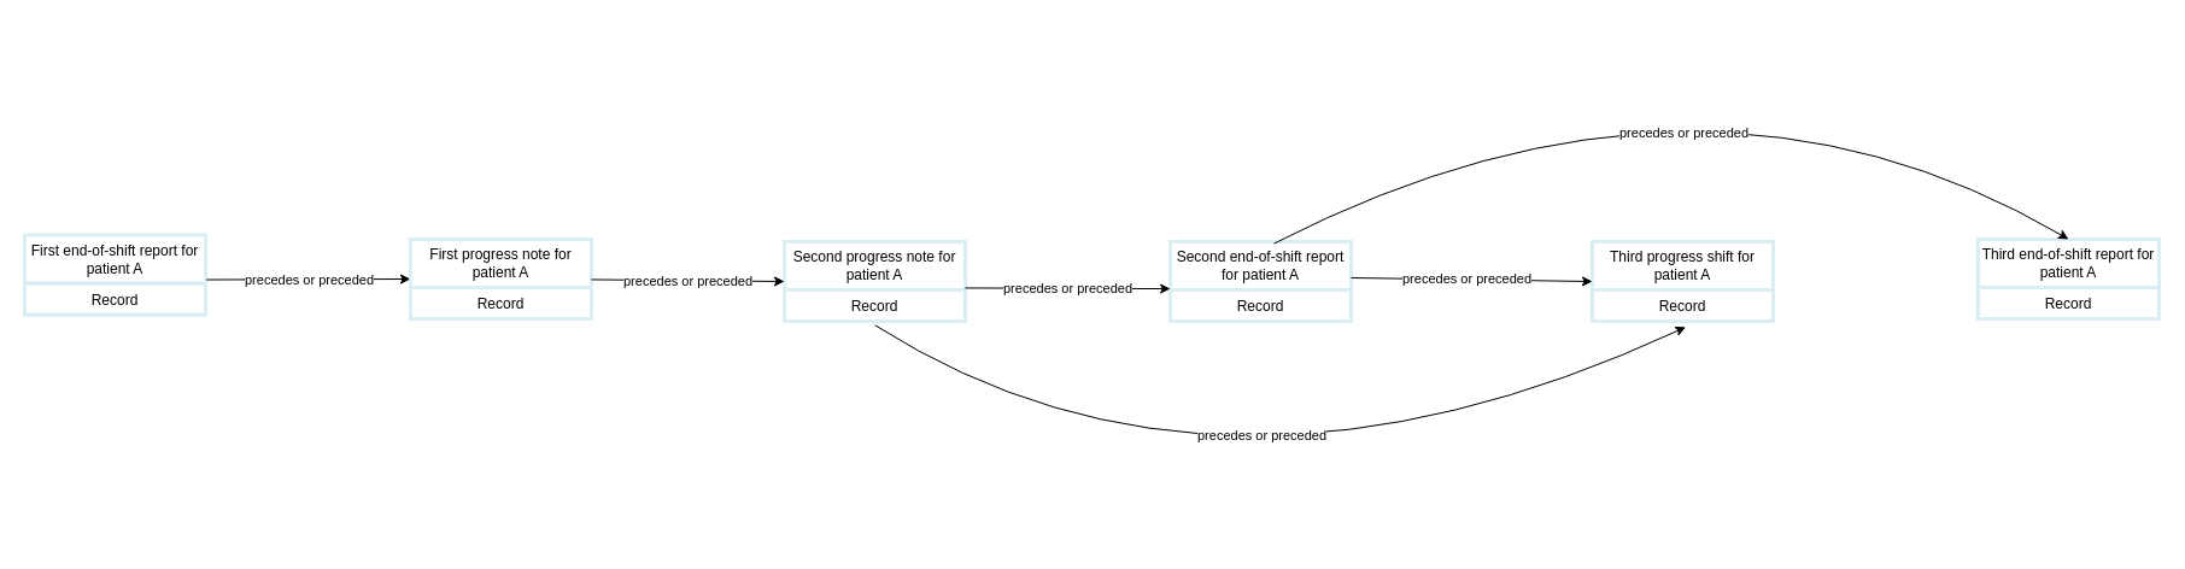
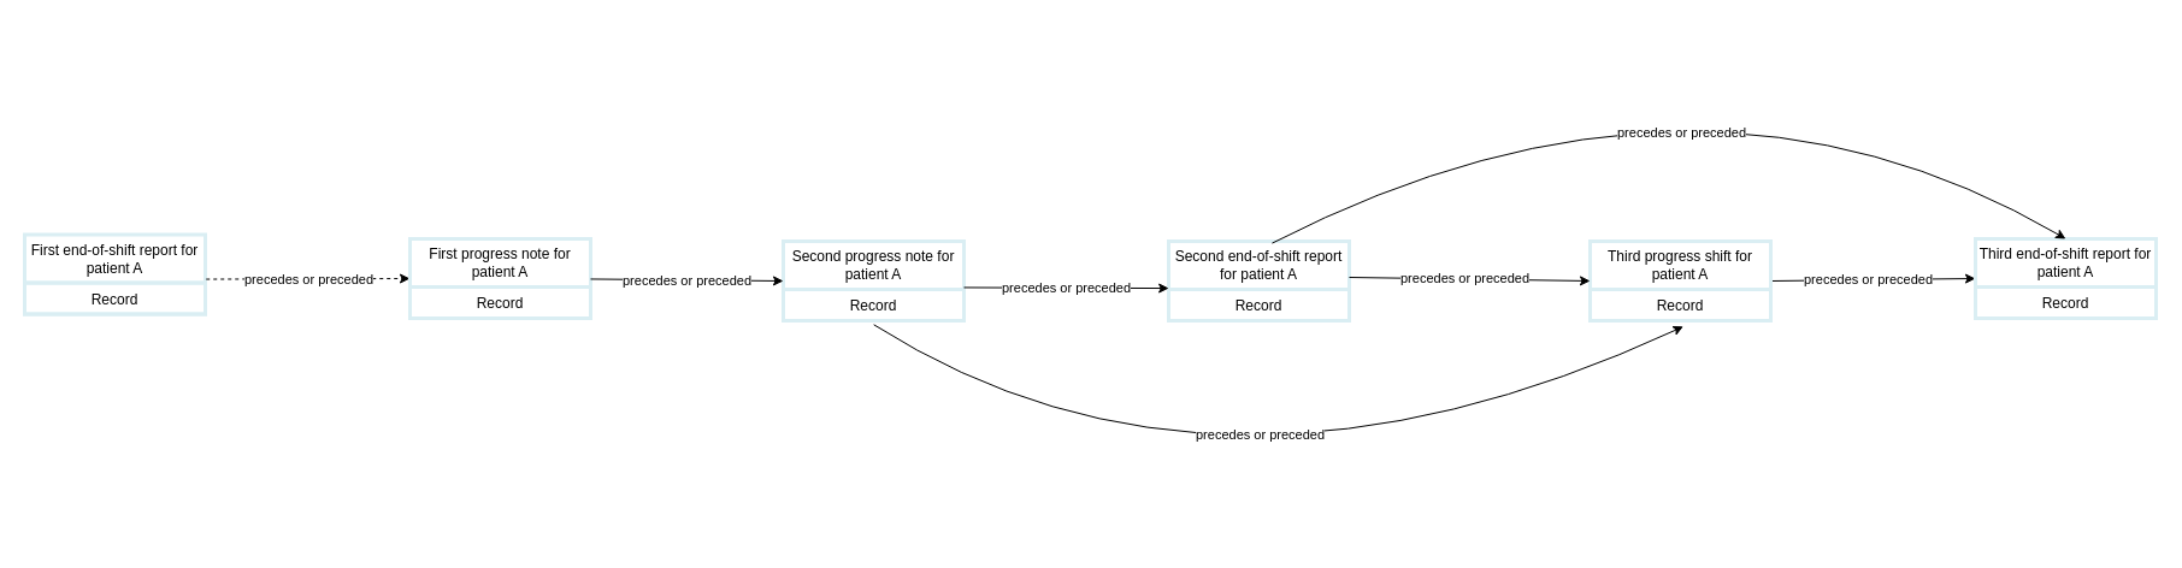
  <mxCell id="0" />
  <mxCell id="1" parent="0" />
  <mxCell id="2" value="First end-of-shift report for patient A" style="swimlane;fontStyle=0;childLayout=stackLayout;horizontal=1;startSize=40;strokeColor=#DAEEF3;strokeWidth=3;fillColor=none;horizontalStack=0;resizeParent=1;resizeParentMax=0;resizeLast=0;collapsible=1;marginBottom=0;whiteSpace=wrap;html=1;labelPadding=0;" parent="1" vertex="1"><mxGeometry x="20" y="194.58" width="150" height="66" as="geometry" /></mxCell>
  <mxCell id="3" value="Record" style="text;strokeColor=#DAEEF3;strokeWidth=3;fillColor=none;align=center;verticalAlign=top;spacingLeft=4;spacingRight=4;overflow=hidden;rotatable=0;points=[[0,0.5],[1,0.5]];portConstraint=eastwest;whiteSpace=wrap;html=1;" parent="2" vertex="1"><mxGeometry y="40" width="150" height="26" as="geometry" /></mxCell>
- <mxCell id="4" value="" style="endArrow=classic;html=1;rounded=0;entryX=0;entryY=0.5;entryDx=0;entryDy=0;exitX=1.005;exitY=0.56;exitDx=0;exitDy=0;exitPerimeter=0;" parent="1" source="2" target="12" edge="1"><mxGeometry relative="1" as="geometry"><mxPoint x="420" y="235.5" as="sourcePoint" /><mxPoint x="600" y="236" as="targetPoint" /></mxGeometry></mxCell>
+ <mxCell id="4" value="" style="endArrow=classic;html=1;rounded=0;entryX=0;entryY=0.5;entryDx=0;entryDy=0;exitX=1.005;exitY=0.56;exitDx=0;exitDy=0;exitPerimeter=0;dashed=1;" parent="1" source="2" target="12" edge="1"><mxGeometry relative="1" as="geometry"><mxPoint x="420" y="235.5" as="sourcePoint" /><mxPoint x="600" y="236" as="targetPoint" /></mxGeometry></mxCell>
  <mxCell id="5" value="precedes or preceded" style="edgeLabel;resizable=0;html=1;;align=center;verticalAlign=middle;" parent="4" connectable="0" vertex="1"><mxGeometry relative="1" as="geometry" /></mxCell>
+ <mxCell id="6" value="" style="endArrow=classic;html=1;rounded=0;entryX=0;entryY=0.5;entryDx=0;entryDy=0;exitX=1;exitY=0.5;exitDx=0;exitDy=0;entryPerimeter=0;" parent="1" source="20" target="10" edge="1"><mxGeometry relative="1" as="geometry"><mxPoint x="1030" y="237.5" as="sourcePoint" /><mxPoint x="1201.82" y="238.988" as="targetPoint" /></mxGeometry></mxCell>
+ <mxCell id="7" value="precedes or preceded" style="edgeLabel;resizable=0;html=1;;align=center;verticalAlign=middle;" parent="6" connectable="0" vertex="1"><mxGeometry relative="1" as="geometry"><mxPoint x="-4" y="-1" as="offset" /></mxGeometry></mxCell>
  <mxCell id="8" value="Second end-of-shift report for patient A" style="swimlane;fontStyle=0;childLayout=stackLayout;horizontal=1;startSize=40;strokeColor=#DAEEF3;strokeWidth=3;fillColor=none;horizontalStack=0;resizeParent=1;resizeParentMax=0;resizeLast=0;collapsible=1;marginBottom=0;whiteSpace=wrap;html=1;labelPadding=0;" parent="1" vertex="1"><mxGeometry x="970" y="200" width="150" height="66" as="geometry" /></mxCell>
  <mxCell id="9" value="Record" style="text;strokeColor=#DAEEF3;strokeWidth=3;fillColor=none;align=center;verticalAlign=top;spacingLeft=4;spacingRight=4;overflow=hidden;rotatable=0;points=[[0,0.5],[1,0.5]];portConstraint=eastwest;whiteSpace=wrap;html=1;" parent="8" vertex="1"><mxGeometry y="40" width="150" height="26" as="geometry" /></mxCell>
  <mxCell id="10" value="Third end-of-shift report for patient A" style="swimlane;fontStyle=0;childLayout=stackLayout;horizontal=1;startSize=40;strokeColor=#DAEEF3;strokeWidth=3;fillColor=none;horizontalStack=0;resizeParent=1;resizeParentMax=0;resizeLast=0;collapsible=1;marginBottom=0;whiteSpace=wrap;html=1;labelPadding=0;" parent="1" vertex="1"><mxGeometry x="1640" y="198" width="150" height="66" as="geometry" /></mxCell>
  <mxCell id="11" value="Record" style="text;strokeColor=#DAEEF3;strokeWidth=3;fillColor=none;align=center;verticalAlign=top;spacingLeft=4;spacingRight=4;overflow=hidden;rotatable=0;points=[[0,0.5],[1,0.5]];portConstraint=eastwest;whiteSpace=wrap;html=1;" parent="10" vertex="1"><mxGeometry y="40" width="150" height="26" as="geometry" /></mxCell>
  <mxCell id="12" value="First progress note for patient A" style="swimlane;fontStyle=0;childLayout=stackLayout;horizontal=1;startSize=40;strokeColor=#DAEEF3;strokeWidth=3;fillColor=none;horizontalStack=0;resizeParent=1;resizeParentMax=0;resizeLast=0;collapsible=1;marginBottom=0;whiteSpace=wrap;html=1;labelPadding=0;" vertex="1" parent="1"><mxGeometry x="340" y="198" width="150" height="66" as="geometry" /></mxCell>
  <mxCell id="13" value="Record" style="text;strokeColor=#DAEEF3;strokeWidth=3;fillColor=none;align=center;verticalAlign=top;spacingLeft=4;spacingRight=4;overflow=hidden;rotatable=0;points=[[0,0.5],[1,0.5]];portConstraint=eastwest;whiteSpace=wrap;html=1;" vertex="1" parent="12"><mxGeometry y="40" width="150" height="26" as="geometry" /></mxCell>
  <mxCell id="14" value="Second progress note for patient A" style="swimlane;fontStyle=0;childLayout=stackLayout;horizontal=1;startSize=40;strokeColor=#DAEEF3;strokeWidth=3;fillColor=none;horizontalStack=0;resizeParent=1;resizeParentMax=0;resizeLast=0;collapsible=1;marginBottom=0;whiteSpace=wrap;html=1;labelPadding=0;" vertex="1" parent="1"><mxGeometry x="650" y="200" width="150" height="66" as="geometry" /></mxCell>
  <mxCell id="15" value="Record" style="text;strokeColor=#DAEEF3;strokeWidth=3;fillColor=none;align=center;verticalAlign=top;spacingLeft=4;spacingRight=4;overflow=hidden;rotatable=0;points=[[0,0.5],[1,0.5]];portConstraint=eastwest;whiteSpace=wrap;html=1;" vertex="1" parent="14"><mxGeometry y="40" width="150" height="26" as="geometry" /></mxCell>
  <mxCell id="16" value="" style="endArrow=classic;html=1;rounded=0;entryX=0;entryY=0.5;entryDx=0;entryDy=0;exitX=1.005;exitY=0.56;exitDx=0;exitDy=0;exitPerimeter=0;" edge="1" parent="1" target="14"><mxGeometry relative="1" as="geometry"><mxPoint x="490" y="231.44" as="sourcePoint" /><mxPoint x="659" y="230.44" as="targetPoint" /></mxGeometry></mxCell>
  <mxCell id="17" value="precedes or preceded" style="edgeLabel;resizable=0;html=1;;align=center;verticalAlign=middle;" connectable="0" vertex="1" parent="16"><mxGeometry relative="1" as="geometry" /></mxCell>
  <mxCell id="18" value="" style="endArrow=classic;html=1;rounded=0;entryX=0.001;entryY=0.592;entryDx=0;entryDy=0;exitX=1.005;exitY=0.56;exitDx=0;exitDy=0;exitPerimeter=0;entryPerimeter=0;" edge="1" parent="1" target="8"><mxGeometry relative="1" as="geometry"><mxPoint x="800" y="238.44" as="sourcePoint" /><mxPoint x="960" y="240" as="targetPoint" /></mxGeometry></mxCell>
  <mxCell id="19" value="precedes or preceded" style="edgeLabel;resizable=0;html=1;;align=center;verticalAlign=middle;" connectable="0" vertex="1" parent="18"><mxGeometry relative="1" as="geometry" /></mxCell>
  <mxCell id="20" value="Third&amp;nbsp;&lt;span style=&quot;background-color: transparent;&quot;&gt;progress shift for patient A&lt;/span&gt;" style="swimlane;fontStyle=0;childLayout=stackLayout;horizontal=1;startSize=40;strokeColor=#DAEEF3;strokeWidth=3;fillColor=none;horizontalStack=0;resizeParent=1;resizeParentMax=0;resizeLast=0;collapsible=1;marginBottom=0;whiteSpace=wrap;html=1;labelPadding=0;" vertex="1" parent="1"><mxGeometry x="1320" y="200" width="150" height="66" as="geometry" /></mxCell>
  <mxCell id="21" value="Record" style="text;strokeColor=#DAEEF3;strokeWidth=3;fillColor=none;align=center;verticalAlign=top;spacingLeft=4;spacingRight=4;overflow=hidden;rotatable=0;points=[[0,0.5],[1,0.5]];portConstraint=eastwest;whiteSpace=wrap;html=1;" vertex="1" parent="20"><mxGeometry y="40" width="150" height="26" as="geometry" /></mxCell>
  <mxCell id="22" value="" style="endArrow=classic;html=1;rounded=0;entryX=0;entryY=0.5;entryDx=0;entryDy=0;exitX=1.012;exitY=-0.13;exitDx=0;exitDy=0;exitPerimeter=0;" edge="1" parent="1" target="20"><mxGeometry relative="1" as="geometry"><mxPoint x="1120" y="230" as="sourcePoint" /><mxPoint x="1330" y="268.42" as="targetPoint" /></mxGeometry></mxCell>
  <mxCell id="23" value="precedes or preceded" style="edgeLabel;resizable=0;html=1;;align=center;verticalAlign=middle;" connectable="0" vertex="1" parent="22"><mxGeometry relative="1" as="geometry"><mxPoint x="-4" y="-1" as="offset" /></mxGeometry></mxCell>
  <mxCell id="24" value="" style="endArrow=classic;html=1;rounded=0;exitX=0.573;exitY=0.024;exitDx=0;exitDy=0;exitPerimeter=0;curved=1;entryX=0.5;entryY=0;entryDx=0;entryDy=0;" edge="1" parent="1" source="8" target="10"><mxGeometry relative="1" as="geometry"><mxPoint x="1050" y="190.58" as="sourcePoint" /><mxPoint x="1962" y="194.58" as="targetPoint" /><Array as="points"><mxPoint x="1410" y="20" /></Array></mxGeometry></mxCell>
  <mxCell id="25" value="precedes or preceded" style="edgeLabel;resizable=0;html=1;;align=center;verticalAlign=middle;" connectable="0" vertex="1" parent="24"><mxGeometry relative="1" as="geometry"><mxPoint x="5" y="80" as="offset" /></mxGeometry></mxCell>
  <mxCell id="26" value="" style="endArrow=classic;html=1;rounded=0;entryX=0.516;entryY=1.186;entryDx=0;entryDy=0;exitX=0.501;exitY=1.127;exitDx=0;exitDy=0;exitPerimeter=0;entryPerimeter=0;curved=1;" edge="1" parent="1" source="15" target="21"><mxGeometry relative="1" as="geometry"><mxPoint x="900" y="410" as="sourcePoint" /><mxPoint x="1070" y="410.56" as="targetPoint" /><Array as="points"><mxPoint x="1010" y="450" /></Array></mxGeometry></mxCell>
  <mxCell id="27" value="precedes or preceded" style="edgeLabel;resizable=0;html=1;;align=center;verticalAlign=middle;" connectable="0" vertex="1" parent="26"><mxGeometry relative="1" as="geometry"><mxPoint x="-5" y="-71" as="offset" /></mxGeometry></mxCell>
